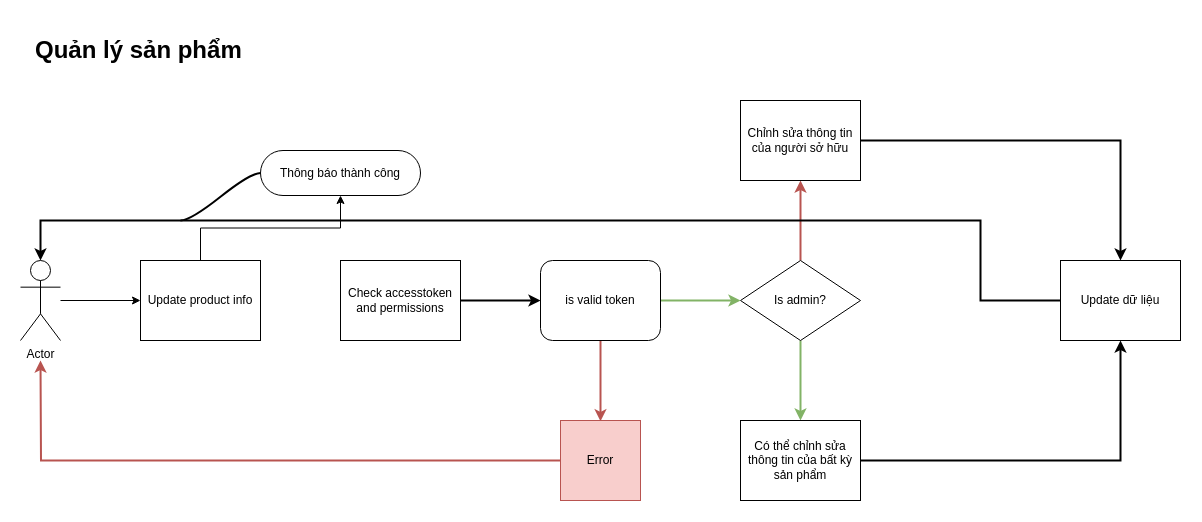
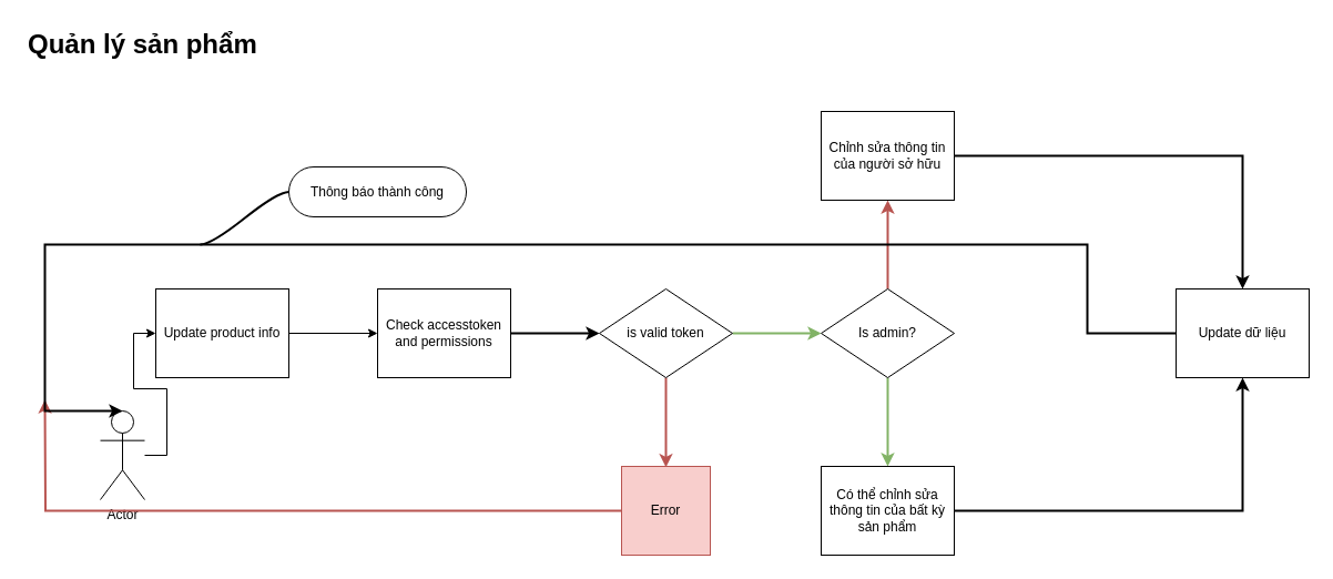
  <mxCell id="0" />
  <mxCell id="1" parent="0" />
- <mxCell id="2" value="&lt;h1&gt;Quản lý sản phẩm&lt;/h1&gt;" style="text;html=1;strokeColor=none;fillColor=none;spacing=5;spacingTop=-20;whiteSpace=wrap;overflow=hidden;rounded=0;" vertex="1" parent="1"><mxGeometry x="30" y="30" width="240" height="40" as="geometry" /></mxCell>
+ <mxCell id="2" value="&lt;h1&gt;Quản lý sản phẩm&lt;/h1&gt;" style="text;html=1;strokeColor=none;fillColor=none;spacing=5;spacingTop=-20;whiteSpace=wrap;overflow=hidden;rounded=0;" vertex="1" parent="1"><mxGeometry x="20" y="20" width="240" height="40" as="geometry" /></mxCell>
  <mxCell id="3" style="edgeStyle=orthogonalEdgeStyle;rounded=0;orthogonalLoop=1;jettySize=auto;html=1;entryX=0;entryY=0.5;entryDx=0;entryDy=0;" edge="1" parent="1" source="4" target="6"><mxGeometry relative="1" as="geometry" /></mxCell>
- <mxCell id="4" value="Actor" style="shape=umlActor;verticalLabelPosition=bottom;labelBackgroundColor=#ffffff;verticalAlign=top;html=1;outlineConnect=0;" vertex="1" parent="1"><mxGeometry x="20" y="260" width="40" height="80" as="geometry" /></mxCell>
- <mxCell id="5" style="edgeStyle=orthogonalEdgeStyle;rounded=0;orthogonalLoop=1;jettySize=auto;html=1;" edge="1" parent="1" source="6" target="23"><mxGeometry relative="1" as="geometry" /></mxCell>
+ <mxCell id="4" value="Actor" style="shape=umlActor;verticalLabelPosition=bottom;labelBackgroundColor=#ffffff;verticalAlign=top;html=1;outlineConnect=0;" vertex="1" parent="1"><mxGeometry x="90" y="370" width="40" height="80" as="geometry" /></mxCell>
+ <mxCell id="5" style="edgeStyle=orthogonalEdgeStyle;rounded=0;orthogonalLoop=1;jettySize=auto;html=1;entryX=0;entryY=0.5;entryDx=0;entryDy=0;" edge="1" parent="1" source="6" target="8"><mxGeometry relative="1" as="geometry" /></mxCell>
  <mxCell id="6" value="Update product info" style="rounded=0;whiteSpace=wrap;html=1;" vertex="1" parent="1"><mxGeometry x="140" y="260" width="120" height="80" as="geometry" /></mxCell>
  <mxCell id="7" style="edgeStyle=orthogonalEdgeStyle;rounded=0;orthogonalLoop=1;jettySize=auto;html=1;entryX=0;entryY=0.5;entryDx=0;entryDy=0;strokeWidth=2;" edge="1" parent="1" source="8" target="18"><mxGeometry relative="1" as="geometry" /></mxCell>
  <mxCell id="8" value="Check accesstoken and permissions" style="rounded=0;whiteSpace=wrap;html=1;" vertex="1" parent="1"><mxGeometry x="340" y="260" width="120" height="80" as="geometry" /></mxCell>
  <mxCell id="9" style="edgeStyle=orthogonalEdgeStyle;rounded=0;orthogonalLoop=1;jettySize=auto;html=1;strokeWidth=2;fillColor=#d5e8d4;strokeColor=#82b366;" edge="1" parent="1" source="11" target="15"><mxGeometry relative="1" as="geometry" /></mxCell>
  <mxCell id="10" style="edgeStyle=orthogonalEdgeStyle;rounded=0;orthogonalLoop=1;jettySize=auto;html=1;entryX=0.5;entryY=1;entryDx=0;entryDy=0;fillColor=#f8cecc;strokeColor=#b85450;strokeWidth=2;" edge="1" parent="1" source="11" target="13"><mxGeometry relative="1" as="geometry" /></mxCell>
  <mxCell id="11" value="Is admin?" style="rhombus;whiteSpace=wrap;html=1;" vertex="1" parent="1"><mxGeometry x="740" y="260" width="120" height="80" as="geometry" /></mxCell>
  <mxCell id="12" style="edgeStyle=orthogonalEdgeStyle;rounded=0;orthogonalLoop=1;jettySize=auto;html=1;entryX=0.5;entryY=0;entryDx=0;entryDy=0;strokeWidth=2;" edge="1" parent="1" source="13" target="22"><mxGeometry relative="1" as="geometry" /></mxCell>
  <mxCell id="13" value="Chỉnh sửa thông tin của người sở hữu" style="rounded=0;whiteSpace=wrap;html=1;" vertex="1" parent="1"><mxGeometry x="740" y="100" width="120" height="80" as="geometry" /></mxCell>
  <mxCell id="14" style="edgeStyle=orthogonalEdgeStyle;rounded=0;orthogonalLoop=1;jettySize=auto;html=1;entryX=0.5;entryY=1;entryDx=0;entryDy=0;strokeWidth=2;" edge="1" parent="1" source="15" target="22"><mxGeometry relative="1" as="geometry" /></mxCell>
  <mxCell id="15" value="Có thể chỉnh sửa thông tin của bất kỳ sản phẩm" style="rounded=0;whiteSpace=wrap;html=1;" vertex="1" parent="1"><mxGeometry x="740" y="420" width="120" height="80" as="geometry" /></mxCell>
  <mxCell id="16" style="edgeStyle=orthogonalEdgeStyle;rounded=0;orthogonalLoop=1;jettySize=auto;html=1;strokeWidth=2;fillColor=#f8cecc;strokeColor=#b85450;" edge="1" parent="1" source="18"><mxGeometry relative="1" as="geometry"><mxPoint x="600" y="420.8" as="targetPoint" /></mxGeometry></mxCell>
  <mxCell id="17" style="edgeStyle=orthogonalEdgeStyle;rounded=0;orthogonalLoop=1;jettySize=auto;html=1;entryX=0;entryY=0.5;entryDx=0;entryDy=0;strokeWidth=2;fillColor=#d5e8d4;strokeColor=#82b366;" edge="1" parent="1" source="18" target="11"><mxGeometry relative="1" as="geometry" /></mxCell>
- <mxCell id="18" value="is valid token" style="whiteSpace=wrap;html=1;rounded=1;" vertex="1" parent="1"><mxGeometry x="540" y="260" width="120" height="80" as="geometry" /></mxCell>
+ <mxCell id="18" value="is valid token" style="rhombus;whiteSpace=wrap;html=1;" vertex="1" parent="1"><mxGeometry x="540" y="260" width="120" height="80" as="geometry" /></mxCell>
  <mxCell id="19" style="edgeStyle=orthogonalEdgeStyle;rounded=0;orthogonalLoop=1;jettySize=auto;html=1;strokeWidth=2;fillColor=#f8cecc;strokeColor=#b85450;" edge="1" parent="1" source="20"><mxGeometry relative="1" as="geometry"><mxPoint x="40" y="360" as="targetPoint" /></mxGeometry></mxCell>
  <mxCell id="20" value="Error" style="whiteSpace=wrap;html=1;aspect=fixed;fillColor=#f8cecc;strokeColor=#b85450;" vertex="1" parent="1"><mxGeometry x="560" y="420" width="80" height="80" as="geometry" /></mxCell>
  <mxCell id="21" style="edgeStyle=orthogonalEdgeStyle;rounded=0;orthogonalLoop=1;jettySize=auto;html=1;entryX=0.5;entryY=0;entryDx=0;entryDy=0;entryPerimeter=0;strokeWidth=2;" edge="1" parent="1" source="22" target="4"><mxGeometry relative="1" as="geometry"><Array as="points"><mxPoint x="980" y="300" /><mxPoint x="980" y="220" /><mxPoint x="40" y="220" /></Array></mxGeometry></mxCell>
  <mxCell id="22" value="Update dữ liệu" style="rounded=0;whiteSpace=wrap;html=1;" vertex="1" parent="1"><mxGeometry x="1060" y="260" width="120" height="80" as="geometry" /></mxCell>
  <mxCell id="23" value="Thông báo thành công" style="whiteSpace=wrap;html=1;rounded=1;arcSize=50;align=center;verticalAlign=middle;container=1;recursiveResize=0;strokeWidth=1;autosize=1;spacing=4;treeFolding=1;treeMoving=1;" vertex="1" parent="1"><mxGeometry x="260" y="150" width="160" height="45" as="geometry" /></mxCell>
  <mxCell id="24" value="" style="edgeStyle=entityRelationEdgeStyle;startArrow=none;endArrow=none;segment=10;curved=1;strokeWidth=2;" edge="1" target="23" parent="1"><mxGeometry relative="1" as="geometry"><mxPoint x="180" y="220" as="sourcePoint" /></mxGeometry></mxCell>
